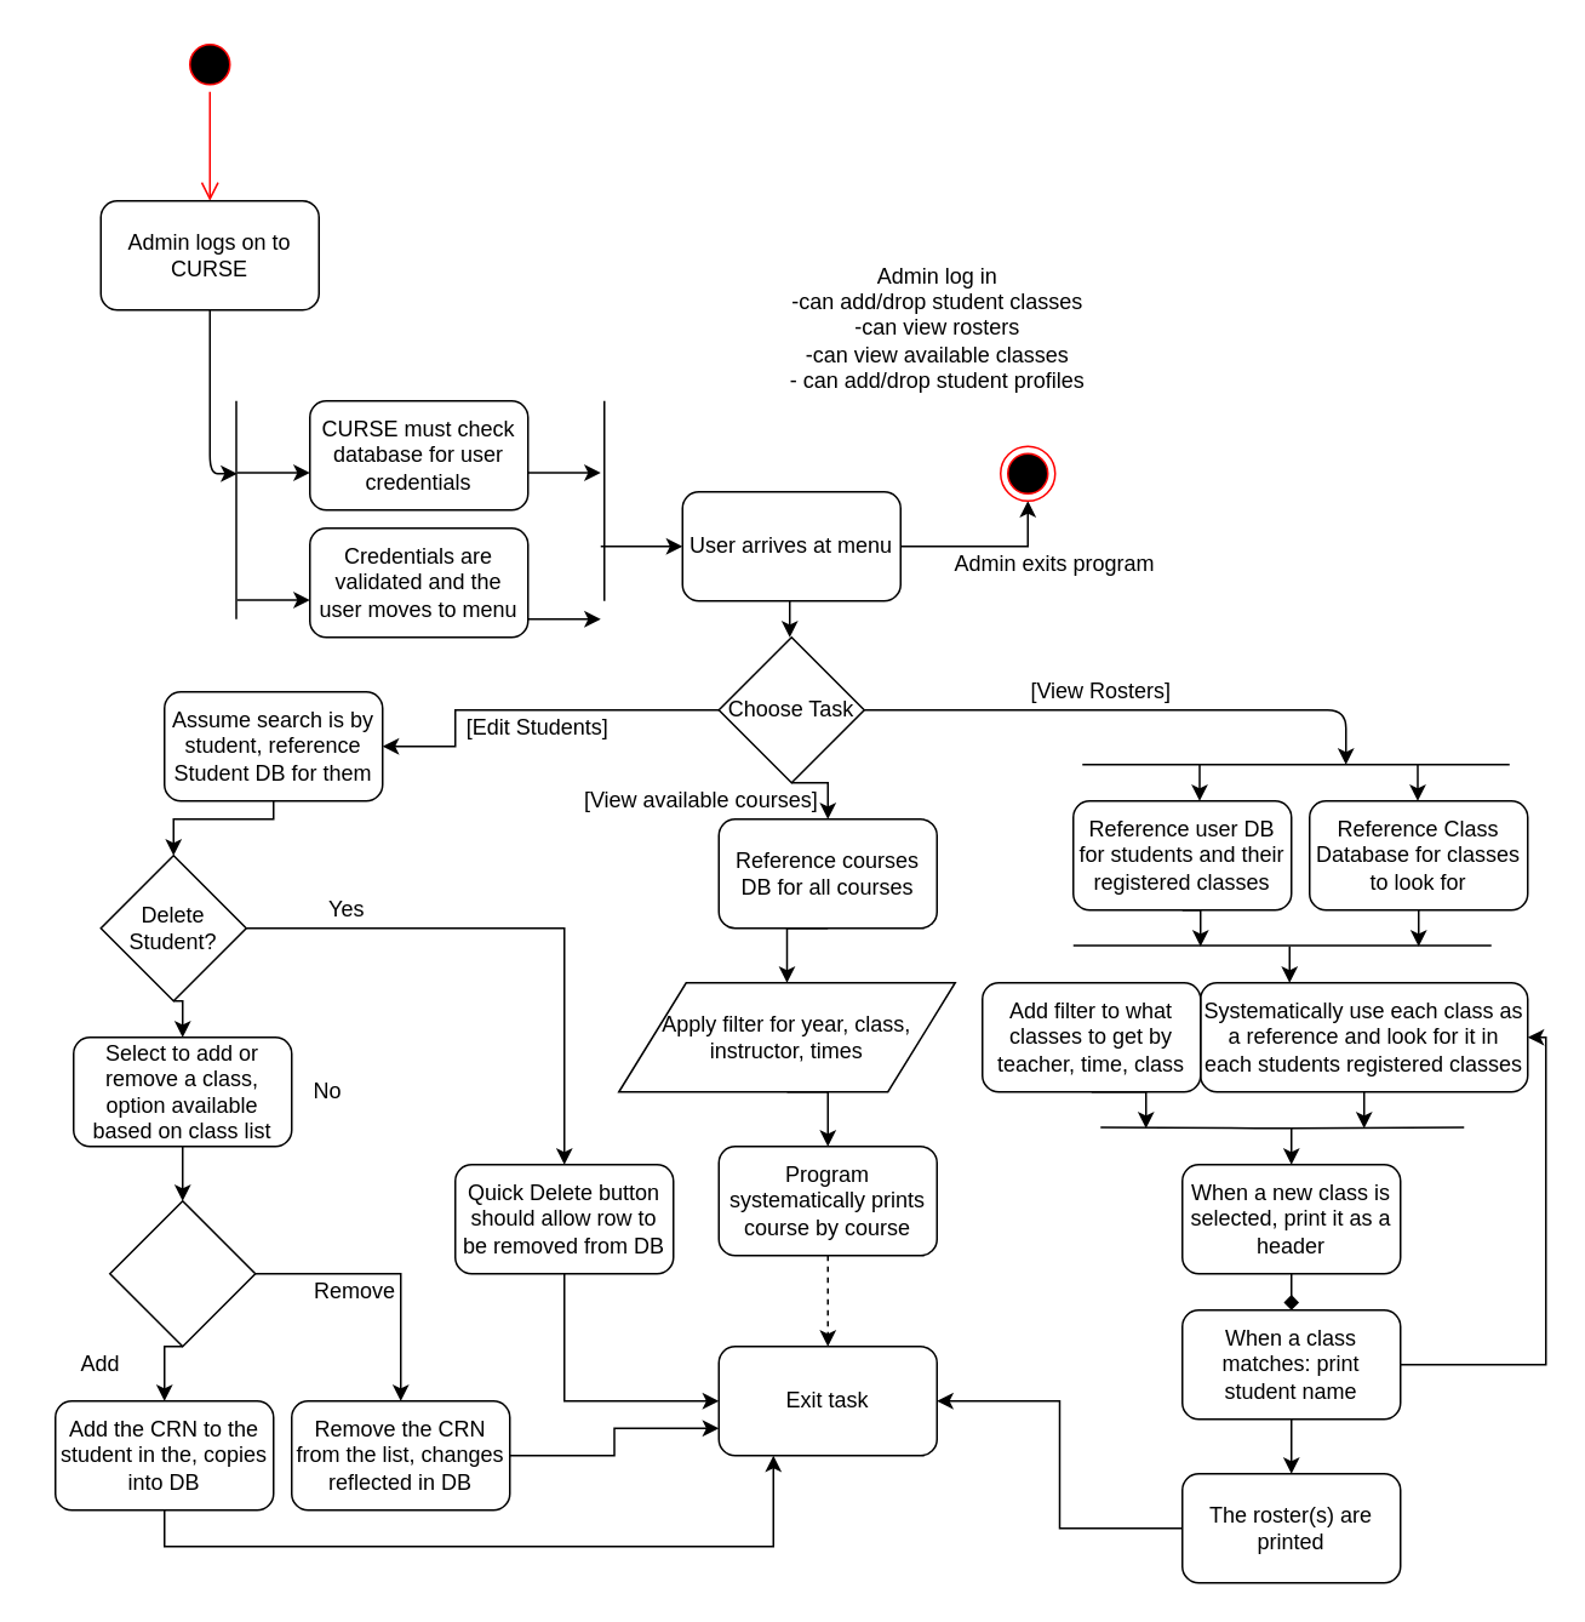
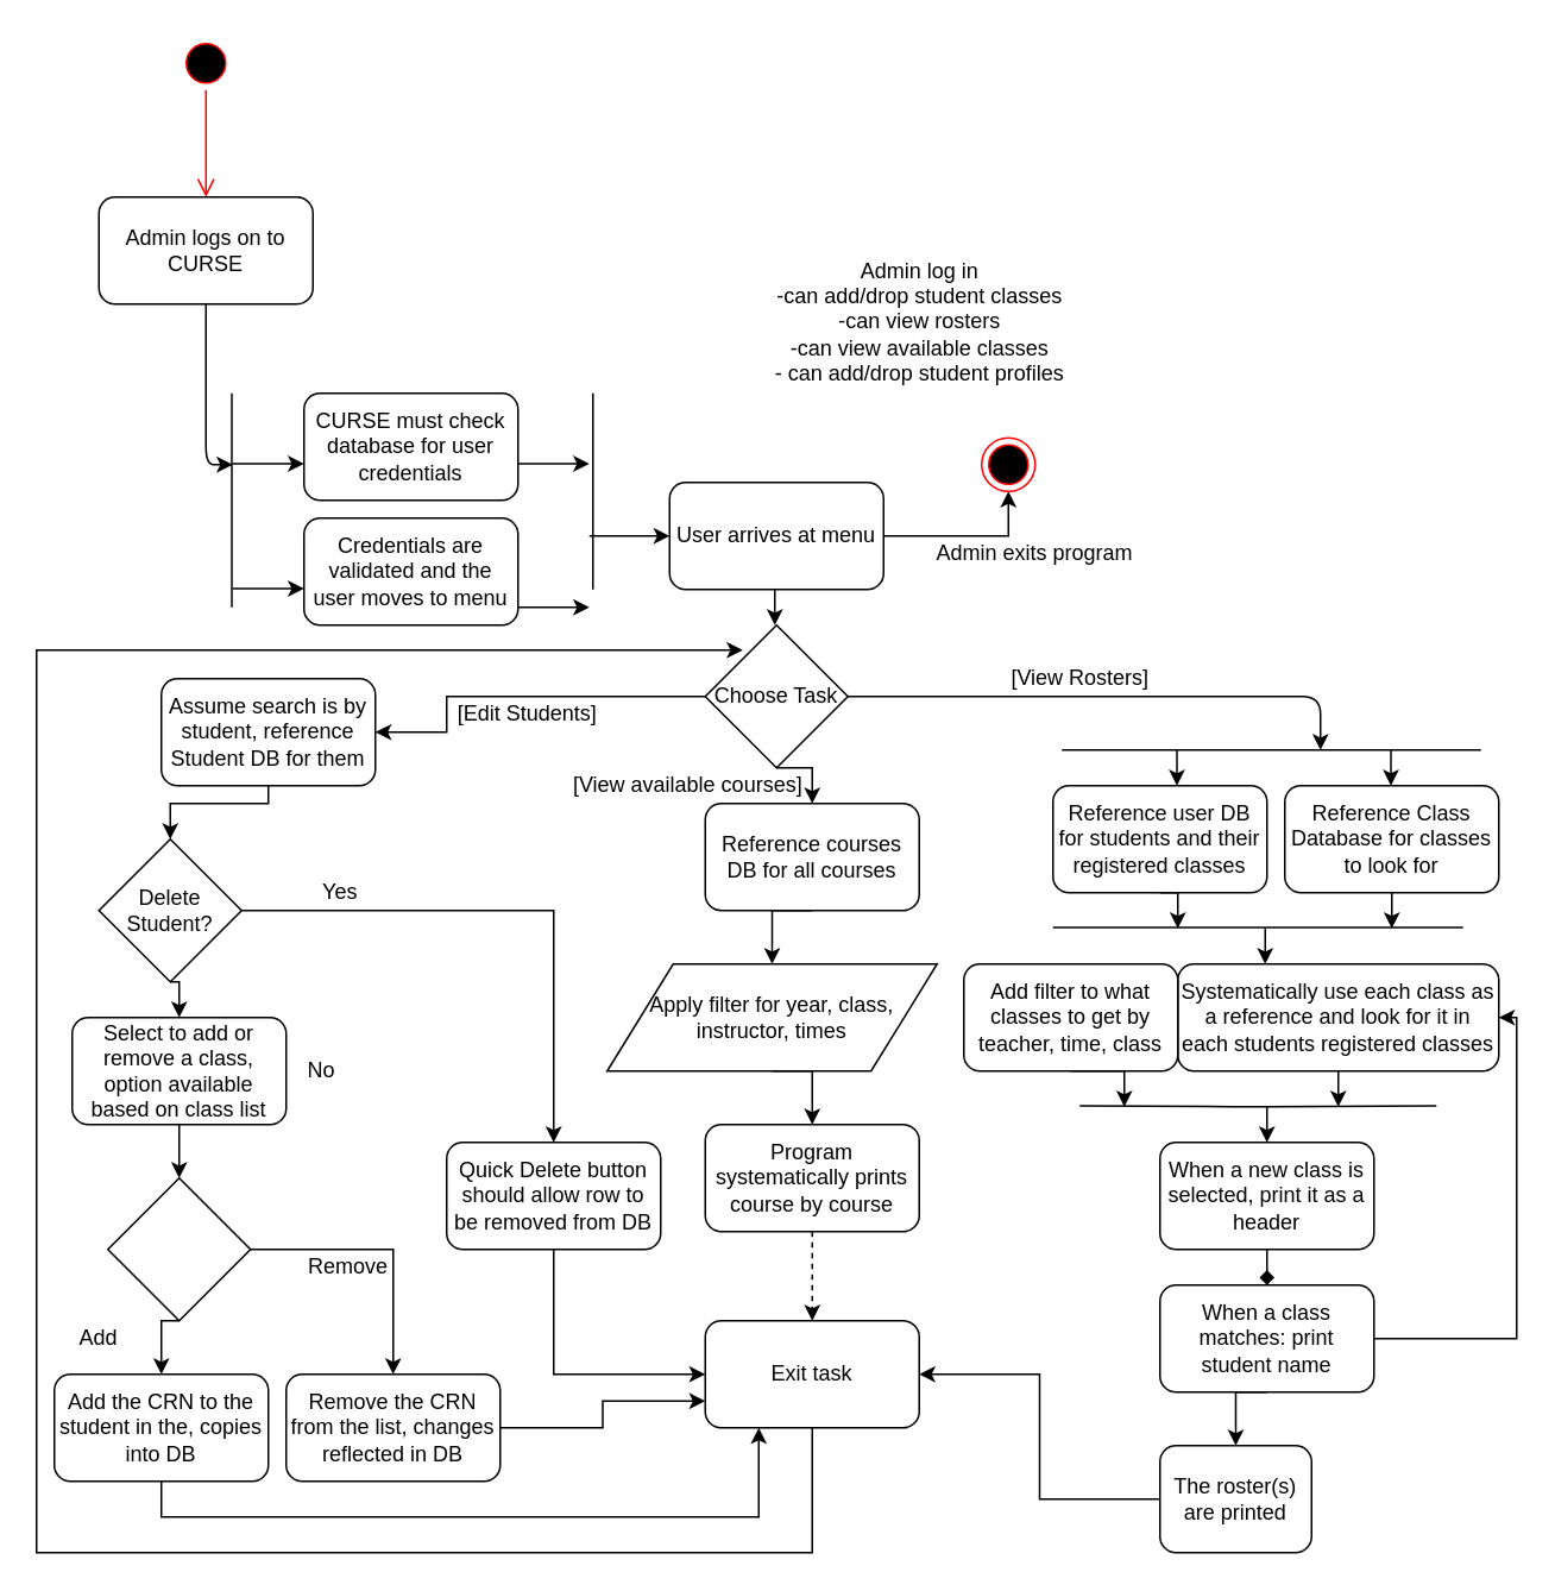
  <mxCell id="0" />
  <mxCell id="1" parent="0" />
  <mxCell id="2" value="" style="ellipse;html=1;shape=startState;fillColor=#000000;strokeColor=#ff0000;" parent="1" vertex="1"><mxGeometry x="100" y="20" width="30" height="30" as="geometry" /></mxCell>
  <mxCell id="3" value="" style="edgeStyle=orthogonalEdgeStyle;html=1;verticalAlign=bottom;endArrow=open;endSize=8;strokeColor=#ff0000;" parent="1" source="2" edge="1"><mxGeometry relative="1" as="geometry"><mxPoint x="115" y="110" as="targetPoint" /></mxGeometry></mxCell>
  <mxCell id="4" value="Admin logs on to CURSE" style="rounded=1;whiteSpace=wrap;html=1;" parent="1" vertex="1"><mxGeometry x="55" y="110" width="120" height="60" as="geometry" /></mxCell>
  <mxCell id="5" value="Admin log in&lt;br&gt;-can add/drop student classes&lt;br&gt;-can view rosters&lt;br&gt;-can view available classes&lt;br&gt;- can add/drop student profiles&lt;br&gt;" style="text;html=1;resizable=0;autosize=1;align=center;verticalAlign=middle;points=[];fillColor=none;strokeColor=none;rounded=0;" parent="1" vertex="1"><mxGeometry x="425" y="140" width="180" height="80" as="geometry" /></mxCell>
  <mxCell id="6" value="" style="endArrow=classic;html=1;" parent="1" edge="1"><mxGeometry width="50" height="50" relative="1" as="geometry"><mxPoint x="115" y="170" as="sourcePoint" /><mxPoint x="130" y="260" as="targetPoint" /><Array as="points"><mxPoint x="115" y="260" /></Array></mxGeometry></mxCell>
  <mxCell id="7" value="CURSE must check database for user credentials" style="rounded=1;whiteSpace=wrap;html=1;" parent="1" vertex="1"><mxGeometry x="170" y="220" width="120" height="60" as="geometry" /></mxCell>
  <mxCell id="8" value="" style="endArrow=none;html=1;" parent="1" edge="1"><mxGeometry width="50" height="50" relative="1" as="geometry"><mxPoint x="129.5" y="340" as="sourcePoint" /><mxPoint x="129.5" y="220" as="targetPoint" /></mxGeometry></mxCell>
  <mxCell id="9" value="" style="endArrow=classic;html=1;" parent="1" edge="1"><mxGeometry width="50" height="50" relative="1" as="geometry"><mxPoint x="130" y="259.5" as="sourcePoint" /><mxPoint x="170" y="259.5" as="targetPoint" /></mxGeometry></mxCell>
  <mxCell id="10" value="Credentials are validated and the user moves to menu" style="rounded=1;whiteSpace=wrap;html=1;" parent="1" vertex="1"><mxGeometry x="170" y="290" width="120" height="60" as="geometry" /></mxCell>
  <mxCell id="11" value="" style="endArrow=classic;html=1;" parent="1" edge="1"><mxGeometry width="50" height="50" relative="1" as="geometry"><mxPoint x="130" y="329.5" as="sourcePoint" /><mxPoint x="170" y="329.5" as="targetPoint" /></mxGeometry></mxCell>
  <mxCell id="12" value="" style="endArrow=classic;html=1;" parent="1" edge="1"><mxGeometry width="50" height="50" relative="1" as="geometry"><mxPoint x="290" y="340" as="sourcePoint" /><mxPoint x="330" y="340" as="targetPoint" /></mxGeometry></mxCell>
  <mxCell id="13" value="" style="endArrow=classic;html=1;" parent="1" edge="1"><mxGeometry width="50" height="50" relative="1" as="geometry"><mxPoint x="290" y="259.5" as="sourcePoint" /><mxPoint x="330" y="259.5" as="targetPoint" /></mxGeometry></mxCell>
  <mxCell id="14" value="" style="endArrow=none;html=1;" parent="1" edge="1"><mxGeometry width="50" height="50" relative="1" as="geometry"><mxPoint x="332" y="330" as="sourcePoint" /><mxPoint x="332" y="220" as="targetPoint" /></mxGeometry></mxCell>
  <mxCell id="15" style="edgeStyle=orthogonalEdgeStyle;rounded=0;orthogonalLoop=1;jettySize=auto;html=1;exitX=1;exitY=0.5;exitDx=0;exitDy=0;entryX=0.5;entryY=1;entryDx=0;entryDy=0;" edge="1" parent="1" source="16" target="76"><mxGeometry relative="1" as="geometry" /></mxCell>
  <mxCell id="16" value="User arrives at menu" style="rounded=1;whiteSpace=wrap;html=1;" parent="1" vertex="1"><mxGeometry x="375" y="270" width="120" height="60" as="geometry" /></mxCell>
  <mxCell id="17" style="edgeStyle=orthogonalEdgeStyle;rounded=0;orthogonalLoop=1;jettySize=auto;html=1;exitX=0.5;exitY=1;exitDx=0;exitDy=0;entryX=0.5;entryY=0;entryDx=0;entryDy=0;" parent="1" source="19" target="35" edge="1"><mxGeometry relative="1" as="geometry" /></mxCell>
  <mxCell id="18" style="edgeStyle=orthogonalEdgeStyle;rounded=0;orthogonalLoop=1;jettySize=auto;html=1;exitX=0;exitY=0.5;exitDx=0;exitDy=0;entryX=1;entryY=0.5;entryDx=0;entryDy=0;" edge="1" parent="1" source="19" target="57"><mxGeometry relative="1" as="geometry"><Array as="points"><mxPoint x="250" y="390" /><mxPoint x="250" y="410" /></Array></mxGeometry></mxCell>
  <mxCell id="19" value="Choose Task" style="rhombus;whiteSpace=wrap;html=1;" parent="1" vertex="1"><mxGeometry x="395" y="350" width="80" height="80" as="geometry" /></mxCell>
  <mxCell id="20" value="" style="endArrow=classic;html=1;" parent="1" edge="1"><mxGeometry width="50" height="50" relative="1" as="geometry"><mxPoint x="434" y="330" as="sourcePoint" /><mxPoint x="434" y="350" as="targetPoint" /></mxGeometry></mxCell>
  <mxCell id="21" value="" style="endArrow=classic;html=1;entryX=0;entryY=0.5;entryDx=0;entryDy=0;" parent="1" target="16" edge="1"><mxGeometry width="50" height="50" relative="1" as="geometry"><mxPoint x="330" y="300" as="sourcePoint" /><mxPoint x="380" y="250" as="targetPoint" /></mxGeometry></mxCell>
  <mxCell id="22" style="edgeStyle=orthogonalEdgeStyle;rounded=0;orthogonalLoop=1;jettySize=auto;html=1;exitX=0.5;exitY=1;exitDx=0;exitDy=0;" parent="1" source="23" edge="1"><mxGeometry relative="1" as="geometry"><mxPoint x="660" y="520" as="targetPoint" /></mxGeometry></mxCell>
  <mxCell id="23" value="Reference user DB for students and their registered classes" style="rounded=1;whiteSpace=wrap;html=1;" parent="1" vertex="1"><mxGeometry x="590" y="440" width="120" height="60" as="geometry" /></mxCell>
  <mxCell id="24" style="edgeStyle=orthogonalEdgeStyle;rounded=0;orthogonalLoop=1;jettySize=auto;html=1;exitX=0.5;exitY=1;exitDx=0;exitDy=0;" parent="1" source="25" edge="1"><mxGeometry relative="1" as="geometry"><mxPoint x="780" y="520" as="targetPoint" /></mxGeometry></mxCell>
  <mxCell id="25" value="Reference Class Database for classes to look for" style="rounded=1;whiteSpace=wrap;html=1;" parent="1" vertex="1"><mxGeometry x="720" y="440" width="120" height="60" as="geometry" /></mxCell>
  <mxCell id="26" value="" style="endArrow=none;html=1;" parent="1" edge="1"><mxGeometry width="50" height="50" relative="1" as="geometry"><mxPoint x="595" y="420" as="sourcePoint" /><mxPoint x="830" y="420" as="targetPoint" /></mxGeometry></mxCell>
  <mxCell id="27" value="" style="endArrow=classic;html=1;exitX=1;exitY=0.5;exitDx=0;exitDy=0;" parent="1" source="19" edge="1"><mxGeometry width="50" height="50" relative="1" as="geometry"><mxPoint x="620" y="360" as="sourcePoint" /><mxPoint x="740" y="420" as="targetPoint" /><Array as="points"><mxPoint x="740" y="390" /></Array></mxGeometry></mxCell>
  <mxCell id="28" value="" style="endArrow=classic;html=1;" parent="1" edge="1"><mxGeometry width="50" height="50" relative="1" as="geometry"><mxPoint x="659.5" y="420" as="sourcePoint" /><mxPoint x="659.5" y="440" as="targetPoint" /></mxGeometry></mxCell>
  <mxCell id="29" value="" style="endArrow=classic;html=1;" parent="1" edge="1"><mxGeometry width="50" height="50" relative="1" as="geometry"><mxPoint x="779.5" y="420" as="sourcePoint" /><mxPoint x="779.5" y="440" as="targetPoint" /></mxGeometry></mxCell>
  <mxCell id="30" value="[View Rosters]" style="text;html=1;resizable=0;autosize=1;align=center;verticalAlign=middle;points=[];fillColor=none;strokeColor=none;rounded=0;" parent="1" vertex="1"><mxGeometry x="560" y="370" width="90" height="20" as="geometry" /></mxCell>
  <mxCell id="31" value="" style="endArrow=none;html=1;" parent="1" edge="1"><mxGeometry width="50" height="50" relative="1" as="geometry"><mxPoint x="590" y="519.5" as="sourcePoint" /><mxPoint x="820" y="519.5" as="targetPoint" /></mxGeometry></mxCell>
  <mxCell id="32" style="edgeStyle=orthogonalEdgeStyle;rounded=0;orthogonalLoop=1;jettySize=auto;html=1;exitX=0.5;exitY=1;exitDx=0;exitDy=0;" edge="1" parent="1" source="33"><mxGeometry relative="1" as="geometry"><mxPoint x="750" y="620" as="targetPoint" /></mxGeometry></mxCell>
  <mxCell id="33" value="Systematically use each class as a reference and look for it in each students registered classes" style="rounded=1;whiteSpace=wrap;html=1;" parent="1" vertex="1"><mxGeometry x="660" y="540" width="180" height="60" as="geometry" /></mxCell>
  <mxCell id="34" style="edgeStyle=orthogonalEdgeStyle;rounded=0;orthogonalLoop=1;jettySize=auto;html=1;exitX=0.5;exitY=1;exitDx=0;exitDy=0;entryX=0.5;entryY=0;entryDx=0;entryDy=0;" parent="1" source="35" target="39" edge="1"><mxGeometry relative="1" as="geometry" /></mxCell>
  <mxCell id="35" value="Reference courses DB for all courses" style="rounded=1;whiteSpace=wrap;html=1;" parent="1" vertex="1"><mxGeometry x="395" y="450" width="120" height="60" as="geometry" /></mxCell>
  <mxCell id="36" style="edgeStyle=orthogonalEdgeStyle;rounded=0;orthogonalLoop=1;jettySize=auto;html=1;exitX=0.5;exitY=1;exitDx=0;exitDy=0;entryX=0.5;entryY=0;entryDx=0;entryDy=0;dashed=1;" parent="1" source="37" target="42" edge="1"><mxGeometry relative="1" as="geometry" /></mxCell>
  <mxCell id="37" value="Program systematically prints course by course" style="rounded=1;whiteSpace=wrap;html=1;" parent="1" vertex="1"><mxGeometry x="395" y="630" width="120" height="60" as="geometry" /></mxCell>
  <mxCell id="38" style="edgeStyle=orthogonalEdgeStyle;rounded=0;orthogonalLoop=1;jettySize=auto;html=1;exitX=0.5;exitY=1;exitDx=0;exitDy=0;entryX=0.5;entryY=0;entryDx=0;entryDy=0;" parent="1" source="39" target="37" edge="1"><mxGeometry relative="1" as="geometry" /></mxCell>
  <mxCell id="39" value="Apply filter for year, class, instructor, times" style="shape=parallelogram;perimeter=parallelogramPerimeter;whiteSpace=wrap;html=1;" parent="1" vertex="1"><mxGeometry x="340" y="540" width="185" height="60" as="geometry" /></mxCell>
  <mxCell id="40" value="" style="endArrow=classic;html=1;" parent="1" edge="1"><mxGeometry width="50" height="50" relative="1" as="geometry"><mxPoint x="709" y="520" as="sourcePoint" /><mxPoint x="709" y="540" as="targetPoint" /></mxGeometry></mxCell>
+ <mxCell id="41" style="edgeStyle=orthogonalEdgeStyle;rounded=0;orthogonalLoop=1;jettySize=auto;html=1;exitX=0.5;exitY=1;exitDx=0;exitDy=0;entryX=0.263;entryY=0.175;entryDx=0;entryDy=0;entryPerimeter=0;" edge="1" parent="1" source="42" target="19"><mxGeometry relative="1" as="geometry"><Array as="points"><mxPoint x="455" y="870" /><mxPoint x="20" y="870" /><mxPoint x="20" y="364" /></Array></mxGeometry></mxCell>
  <mxCell id="42" value="Exit task" style="rounded=1;whiteSpace=wrap;html=1;" parent="1" vertex="1"><mxGeometry x="395" y="740" width="120" height="60" as="geometry" /></mxCell>
  <mxCell id="43" value="[Edit Students]" style="text;html=1;resizable=0;autosize=1;align=center;verticalAlign=middle;points=[];fillColor=none;strokeColor=none;rounded=0;" vertex="1" parent="1"><mxGeometry x="250" y="390" width="90" height="20" as="geometry" /></mxCell>
  <mxCell id="44" value="[View available courses]&lt;br&gt;" style="text;html=1;resizable=0;autosize=1;align=center;verticalAlign=middle;points=[];fillColor=none;strokeColor=none;rounded=0;" vertex="1" parent="1"><mxGeometry x="315" y="430" width="140" height="20" as="geometry" /></mxCell>
  <mxCell id="45" style="edgeStyle=orthogonalEdgeStyle;rounded=0;orthogonalLoop=1;jettySize=auto;html=1;exitX=1;exitY=0.5;exitDx=0;exitDy=0;entryX=1;entryY=0.5;entryDx=0;entryDy=0;" edge="1" parent="1" source="47" target="33"><mxGeometry relative="1" as="geometry"><Array as="points"><mxPoint x="850" y="750" /><mxPoint x="850" y="570" /></Array></mxGeometry></mxCell>
  <mxCell id="46" style="edgeStyle=orthogonalEdgeStyle;rounded=0;orthogonalLoop=1;jettySize=auto;html=1;exitX=0.5;exitY=1;exitDx=0;exitDy=0;entryX=0.5;entryY=0;entryDx=0;entryDy=0;" edge="1" parent="1" source="47" target="52"><mxGeometry relative="1" as="geometry" /></mxCell>
  <mxCell id="47" value="When a class matches: print student name" style="rounded=1;whiteSpace=wrap;html=1;" vertex="1" parent="1"><mxGeometry x="650" y="720" width="120" height="60" as="geometry" /></mxCell>
  <mxCell id="48" style="edgeStyle=orthogonalEdgeStyle;rounded=0;orthogonalLoop=1;jettySize=auto;html=1;exitX=0.5;exitY=1;exitDx=0;exitDy=0;entryX=0.5;entryY=0;entryDx=0;entryDy=0;endArrow=diamond;" edge="1" parent="1" source="50" target="47"><mxGeometry relative="1" as="geometry" /></mxCell>
  <mxCell id="49" style="edgeStyle=orthogonalEdgeStyle;rounded=0;orthogonalLoop=1;jettySize=auto;html=1;exitX=0.5;exitY=0;exitDx=0;exitDy=0;entryX=0.5;entryY=0;entryDx=0;entryDy=0;" edge="1" parent="1" target="50"><mxGeometry relative="1" as="geometry"><mxPoint x="710" y="620" as="sourcePoint" /></mxGeometry></mxCell>
  <mxCell id="50" value="When a new class is selected, print it as a header" style="rounded=1;whiteSpace=wrap;html=1;" vertex="1" parent="1"><mxGeometry x="650" y="640" width="120" height="60" as="geometry" /></mxCell>
  <mxCell id="51" style="edgeStyle=orthogonalEdgeStyle;rounded=0;orthogonalLoop=1;jettySize=auto;html=1;exitX=0;exitY=0.5;exitDx=0;exitDy=0;entryX=1;entryY=0.5;entryDx=0;entryDy=0;" edge="1" parent="1" source="52" target="42"><mxGeometry relative="1" as="geometry" /></mxCell>
- <mxCell id="52" value="The roster(s) are printed" style="rounded=1;whiteSpace=wrap;html=1;" vertex="1" parent="1"><mxGeometry x="650" y="810" width="120" height="60" as="geometry" /></mxCell>
+ <mxCell id="52" value="The roster(s) are printed" style="rounded=1;whiteSpace=wrap;html=1;" vertex="1" parent="1"><mxGeometry x="650" y="810" width="85" height="60" as="geometry" /></mxCell>
  <mxCell id="53" style="edgeStyle=orthogonalEdgeStyle;rounded=0;orthogonalLoop=1;jettySize=auto;html=1;exitX=0.5;exitY=1;exitDx=0;exitDy=0;" edge="1" parent="1" source="54"><mxGeometry relative="1" as="geometry"><mxPoint x="630" y="620" as="targetPoint" /></mxGeometry></mxCell>
  <mxCell id="54" value="Add filter to what classes to get by teacher, time, class" style="rounded=1;whiteSpace=wrap;html=1;" vertex="1" parent="1"><mxGeometry x="540" y="540" width="120" height="60" as="geometry" /></mxCell>
  <mxCell id="55" value="" style="endArrow=none;html=1;" edge="1" parent="1"><mxGeometry width="50" height="50" relative="1" as="geometry"><mxPoint x="605" y="619.5" as="sourcePoint" /><mxPoint x="805" y="619.5" as="targetPoint" /><Array as="points"><mxPoint x="700" y="620" /></Array></mxGeometry></mxCell>
  <mxCell id="56" style="edgeStyle=orthogonalEdgeStyle;rounded=0;orthogonalLoop=1;jettySize=auto;html=1;exitX=0.5;exitY=1;exitDx=0;exitDy=0;entryX=0.5;entryY=0;entryDx=0;entryDy=0;" edge="1" parent="1" source="57" target="60"><mxGeometry relative="1" as="geometry"><Array as="points"><mxPoint x="150" y="450" /><mxPoint x="95" y="450" /></Array></mxGeometry></mxCell>
  <mxCell id="57" value="Assume search is by student, reference Student DB for them" style="rounded=1;whiteSpace=wrap;html=1;" vertex="1" parent="1"><mxGeometry x="90" y="380" width="120" height="60" as="geometry" /></mxCell>
  <mxCell id="58" style="edgeStyle=orthogonalEdgeStyle;rounded=0;orthogonalLoop=1;jettySize=auto;html=1;exitX=1;exitY=0.5;exitDx=0;exitDy=0;entryX=0.5;entryY=0;entryDx=0;entryDy=0;" edge="1" parent="1" source="60" target="62"><mxGeometry relative="1" as="geometry" /></mxCell>
  <mxCell id="59" style="edgeStyle=orthogonalEdgeStyle;rounded=0;orthogonalLoop=1;jettySize=auto;html=1;exitX=0.5;exitY=1;exitDx=0;exitDy=0;entryX=0.5;entryY=0;entryDx=0;entryDy=0;" edge="1" parent="1" source="60" target="65"><mxGeometry relative="1" as="geometry" /></mxCell>
  <mxCell id="60" value="Delete Student?" style="rhombus;whiteSpace=wrap;html=1;" vertex="1" parent="1"><mxGeometry x="55" y="470" width="80" height="80" as="geometry" /></mxCell>
  <mxCell id="61" style="edgeStyle=orthogonalEdgeStyle;rounded=0;orthogonalLoop=1;jettySize=auto;html=1;exitX=0.5;exitY=1;exitDx=0;exitDy=0;entryX=0;entryY=0.5;entryDx=0;entryDy=0;" edge="1" parent="1" source="62" target="42"><mxGeometry relative="1" as="geometry" /></mxCell>
  <mxCell id="62" value="Quick Delete button should allow row to be removed from DB" style="rounded=1;whiteSpace=wrap;html=1;" vertex="1" parent="1"><mxGeometry x="250" y="640" width="120" height="60" as="geometry" /></mxCell>
  <mxCell id="63" value="Yes" style="text;html=1;resizable=0;autosize=1;align=center;verticalAlign=middle;points=[];fillColor=none;strokeColor=none;rounded=0;" vertex="1" parent="1"><mxGeometry x="170" y="490" width="40" height="20" as="geometry" /></mxCell>
  <mxCell id="64" style="edgeStyle=orthogonalEdgeStyle;rounded=0;orthogonalLoop=1;jettySize=auto;html=1;exitX=0.5;exitY=1;exitDx=0;exitDy=0;entryX=0.5;entryY=0;entryDx=0;entryDy=0;" edge="1" parent="1" source="65" target="68"><mxGeometry relative="1" as="geometry" /></mxCell>
  <mxCell id="65" value="Select to add or remove a class, option available based on class list" style="rounded=1;whiteSpace=wrap;html=1;" vertex="1" parent="1"><mxGeometry x="40" y="570" width="120" height="60" as="geometry" /></mxCell>
  <mxCell id="66" style="edgeStyle=orthogonalEdgeStyle;rounded=0;orthogonalLoop=1;jettySize=auto;html=1;exitX=1;exitY=0.5;exitDx=0;exitDy=0;entryX=0.5;entryY=0;entryDx=0;entryDy=0;" edge="1" parent="1" source="68" target="72"><mxGeometry relative="1" as="geometry" /></mxCell>
  <mxCell id="67" style="edgeStyle=orthogonalEdgeStyle;rounded=0;orthogonalLoop=1;jettySize=auto;html=1;exitX=0.5;exitY=1;exitDx=0;exitDy=0;entryX=0.5;entryY=0;entryDx=0;entryDy=0;" edge="1" parent="1" source="68" target="70"><mxGeometry relative="1" as="geometry" /></mxCell>
  <mxCell id="68" value="" style="rhombus;whiteSpace=wrap;html=1;" vertex="1" parent="1"><mxGeometry x="60" y="660" width="80" height="80" as="geometry" /></mxCell>
  <mxCell id="69" style="edgeStyle=orthogonalEdgeStyle;rounded=0;orthogonalLoop=1;jettySize=auto;html=1;exitX=0.5;exitY=1;exitDx=0;exitDy=0;entryX=0.25;entryY=1;entryDx=0;entryDy=0;" edge="1" parent="1" source="70" target="42"><mxGeometry relative="1" as="geometry" /></mxCell>
  <mxCell id="70" value="Add the CRN to the student in the, copies into DB" style="rounded=1;whiteSpace=wrap;html=1;" vertex="1" parent="1"><mxGeometry x="30" y="770" width="120" height="60" as="geometry" /></mxCell>
  <mxCell id="71" style="edgeStyle=orthogonalEdgeStyle;rounded=0;orthogonalLoop=1;jettySize=auto;html=1;exitX=1;exitY=0.5;exitDx=0;exitDy=0;entryX=0;entryY=0.75;entryDx=0;entryDy=0;" edge="1" parent="1" source="72" target="42"><mxGeometry relative="1" as="geometry" /></mxCell>
  <mxCell id="72" value="Remove the CRN from the list, changes reflected in DB" style="rounded=1;whiteSpace=wrap;html=1;" vertex="1" parent="1"><mxGeometry x="160" y="770" width="120" height="60" as="geometry" /></mxCell>
  <mxCell id="73" value="Add" style="text;html=1;strokeColor=none;fillColor=none;align=center;verticalAlign=middle;whiteSpace=wrap;rounded=0;" vertex="1" parent="1"><mxGeometry x="35" y="740" width="40" height="20" as="geometry" /></mxCell>
  <mxCell id="74" value="Remove" style="text;html=1;strokeColor=none;fillColor=none;align=center;verticalAlign=middle;whiteSpace=wrap;rounded=0;" vertex="1" parent="1"><mxGeometry x="175" y="700" width="40" height="20" as="geometry" /></mxCell>
  <mxCell id="75" value="No" style="text;html=1;strokeColor=none;fillColor=none;align=center;verticalAlign=middle;whiteSpace=wrap;rounded=0;" vertex="1" parent="1"><mxGeometry x="160" y="590" width="40" height="20" as="geometry" /></mxCell>
  <mxCell id="76" value="" style="ellipse;html=1;shape=endState;fillColor=#000000;strokeColor=#ff0000;" vertex="1" parent="1"><mxGeometry x="550" y="245" width="30" height="30" as="geometry" /></mxCell>
  <mxCell id="77" value="Admin exits program&lt;br&gt;" style="text;html=1;strokeColor=none;fillColor=none;align=center;verticalAlign=middle;whiteSpace=wrap;rounded=0;" vertex="1" parent="1"><mxGeometry x="505" y="300" width="150" height="20" as="geometry" /></mxCell>
